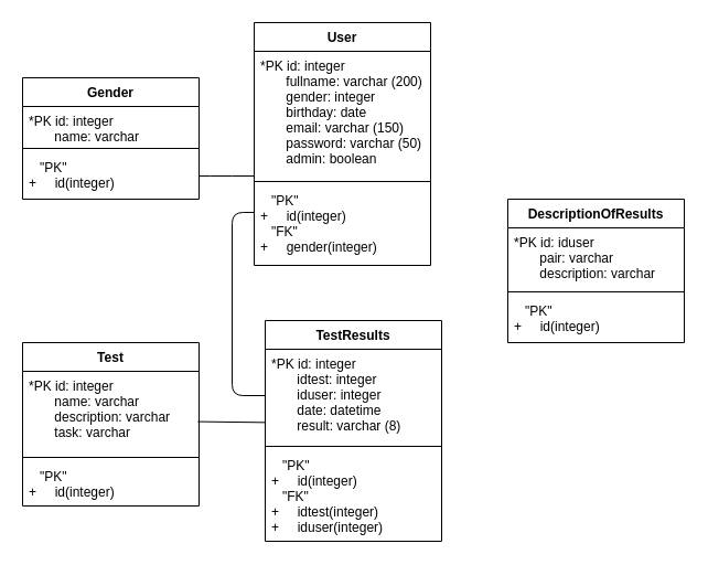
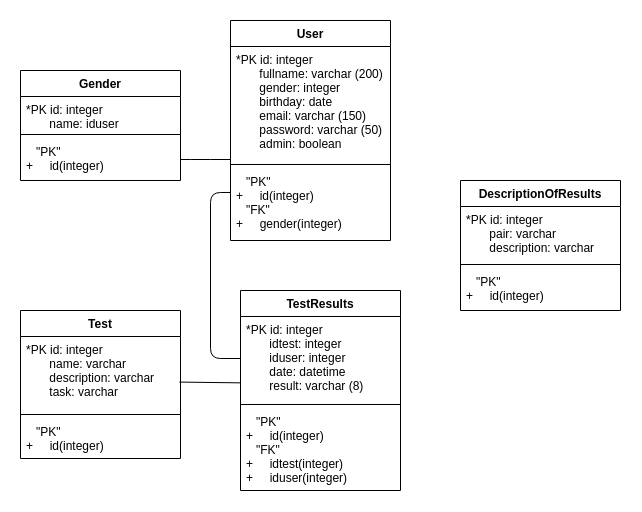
  <mxCell id="0" />
  <mxCell id="1" parent="0" />
  <mxCell id="2" value="DescriptionOfResults" style="swimlane;fontStyle=1;align=center;verticalAlign=top;childLayout=stackLayout;horizontal=1;startSize=26;horizontalStack=0;resizeParent=1;resizeParentMax=0;resizeLast=0;collapsible=1;marginBottom=0;" parent="1" vertex="1"><mxGeometry x="460" y="180" width="160" height="130" as="geometry" /></mxCell>
- <mxCell id="3" value="*PK id: iduser&#10;       pair: varchar&#10;       description: varchar" style="text;strokeColor=none;fillColor=none;align=left;verticalAlign=top;spacingLeft=4;spacingRight=4;overflow=hidden;rotatable=0;points=[[0,0.5],[1,0.5]];portConstraint=eastwest;" parent="2" vertex="1"><mxGeometry y="26" width="160" height="54" as="geometry" /></mxCell>
+ <mxCell id="3" value="*PK id: integer&#10;       pair: varchar&#10;       description: varchar" style="text;strokeColor=none;fillColor=none;align=left;verticalAlign=top;spacingLeft=4;spacingRight=4;overflow=hidden;rotatable=0;points=[[0,0.5],[1,0.5]];portConstraint=eastwest;" parent="2" vertex="1"><mxGeometry y="26" width="160" height="54" as="geometry" /></mxCell>
  <mxCell id="4" value="" style="line;strokeWidth=1;fillColor=none;align=left;verticalAlign=middle;spacingTop=-1;spacingLeft=3;spacingRight=3;rotatable=0;labelPosition=right;points=[];portConstraint=eastwest;" parent="2" vertex="1"><mxGeometry y="80" width="160" height="8" as="geometry" /></mxCell>
  <mxCell id="5" value="   &quot;PK&quot;&#10;+     id(integer)" style="text;strokeColor=none;fillColor=none;align=left;verticalAlign=top;spacingLeft=4;spacingRight=4;overflow=hidden;rotatable=0;points=[[0,0.5],[1,0.5]];portConstraint=eastwest;" parent="2" vertex="1"><mxGeometry y="88" width="160" height="42" as="geometry" /></mxCell>
  <mxCell id="6" value="User" style="swimlane;fontStyle=1;align=center;verticalAlign=top;childLayout=stackLayout;horizontal=1;startSize=26;horizontalStack=0;resizeParent=1;resizeParentMax=0;resizeLast=0;collapsible=1;marginBottom=0;" parent="1" vertex="1"><mxGeometry x="230" y="20" width="160" height="220" as="geometry" /></mxCell>
  <mxCell id="7" value="*PK id: integer&#10;       fullname: varchar (200)&#10;       gender: integer&#10;       birthday: date&#10;       email: varchar (150)&#10;       password: varchar (50)&#10;       admin: boolean" style="text;strokeColor=none;fillColor=none;align=left;verticalAlign=top;spacingLeft=4;spacingRight=4;overflow=hidden;rotatable=0;points=[[0,0.5],[1,0.5]];portConstraint=eastwest;" parent="6" vertex="1"><mxGeometry y="26" width="160" height="114" as="geometry" /></mxCell>
  <mxCell id="8" value="" style="line;strokeWidth=1;fillColor=none;align=left;verticalAlign=middle;spacingTop=-1;spacingLeft=3;spacingRight=3;rotatable=0;labelPosition=right;points=[];portConstraint=eastwest;" parent="6" vertex="1"><mxGeometry y="140" width="160" height="8" as="geometry" /></mxCell>
  <mxCell id="9" value="   &quot;PK&quot;&#10;+     id(integer)&#10;   &quot;FK&quot;&#10;+     gender(integer)" style="text;strokeColor=none;fillColor=none;align=left;verticalAlign=top;spacingLeft=4;spacingRight=4;overflow=hidden;rotatable=0;points=[[0,0.5],[1,0.5]];portConstraint=eastwest;" parent="6" vertex="1"><mxGeometry y="148" width="160" height="72" as="geometry" /></mxCell>
  <mxCell id="10" value="TestResults" style="swimlane;fontStyle=1;align=center;verticalAlign=top;childLayout=stackLayout;horizontal=1;startSize=26;horizontalStack=0;resizeParent=1;resizeParentMax=0;resizeLast=0;collapsible=1;marginBottom=0;" parent="1" vertex="1"><mxGeometry x="240" y="290" width="160" height="200" as="geometry" /></mxCell>
  <mxCell id="11" value="*PK id: integer&#10;       idtest: integer&#10;       iduser: integer&#10;       date: datetime&#10;       result: varchar (8)" style="text;strokeColor=none;fillColor=none;align=left;verticalAlign=top;spacingLeft=4;spacingRight=4;overflow=hidden;rotatable=0;points=[[0,0.5],[1,0.5]];portConstraint=eastwest;" parent="10" vertex="1"><mxGeometry y="26" width="160" height="84" as="geometry" /></mxCell>
  <mxCell id="12" value="" style="line;strokeWidth=1;fillColor=none;align=left;verticalAlign=middle;spacingTop=-1;spacingLeft=3;spacingRight=3;rotatable=0;labelPosition=right;points=[];portConstraint=eastwest;" parent="10" vertex="1"><mxGeometry y="110" width="160" height="8" as="geometry" /></mxCell>
  <mxCell id="13" value="   &quot;PK&quot;&#10;+     id(integer)&#10;   &quot;FK&quot;&#10;+     idtest(integer)&#10;+     iduser(integer)" style="text;strokeColor=none;fillColor=none;align=left;verticalAlign=top;spacingLeft=4;spacingRight=4;overflow=hidden;rotatable=0;points=[[0,0.5],[1,0.5]];portConstraint=eastwest;" parent="10" vertex="1"><mxGeometry y="118" width="160" height="82" as="geometry" /></mxCell>
  <mxCell id="14" value="Gender" style="swimlane;fontStyle=1;align=center;verticalAlign=top;childLayout=stackLayout;horizontal=1;startSize=26;horizontalStack=0;resizeParent=1;resizeParentMax=0;resizeLast=0;collapsible=1;marginBottom=0;" parent="1" vertex="1"><mxGeometry x="20" y="70" width="160" height="110" as="geometry" /></mxCell>
- <mxCell id="15" value="*PK id: integer&#10;       name: varchar" style="text;strokeColor=none;fillColor=none;align=left;verticalAlign=top;spacingLeft=4;spacingRight=4;overflow=hidden;rotatable=0;points=[[0,0.5],[1,0.5]];portConstraint=eastwest;" parent="14" vertex="1"><mxGeometry y="26" width="160" height="34" as="geometry" /></mxCell>
+ <mxCell id="15" value="*PK id: integer&#10;       name: iduser" style="text;strokeColor=none;fillColor=none;align=left;verticalAlign=top;spacingLeft=4;spacingRight=4;overflow=hidden;rotatable=0;points=[[0,0.5],[1,0.5]];portConstraint=eastwest;" parent="14" vertex="1"><mxGeometry y="26" width="160" height="34" as="geometry" /></mxCell>
  <mxCell id="16" value="" style="line;strokeWidth=1;fillColor=none;align=left;verticalAlign=middle;spacingTop=-1;spacingLeft=3;spacingRight=3;rotatable=0;labelPosition=right;points=[];portConstraint=eastwest;" parent="14" vertex="1"><mxGeometry y="60" width="160" height="8" as="geometry" /></mxCell>
  <mxCell id="17" value="   &quot;PK&quot;&#10;+     id(integer)" style="text;strokeColor=none;fillColor=none;align=left;verticalAlign=top;spacingLeft=4;spacingRight=4;overflow=hidden;rotatable=0;points=[[0,0.5],[1,0.5]];portConstraint=eastwest;" parent="14" vertex="1"><mxGeometry y="68" width="160" height="42" as="geometry" /></mxCell>
  <mxCell id="18" value="Test" style="swimlane;fontStyle=1;align=center;verticalAlign=top;childLayout=stackLayout;horizontal=1;startSize=26;horizontalStack=0;resizeParent=1;resizeParentMax=0;resizeLast=0;collapsible=1;marginBottom=0;" parent="1" vertex="1"><mxGeometry x="20" y="310" width="160" height="148" as="geometry" /></mxCell>
  <mxCell id="19" value="*PK id: integer&#10;       name: varchar&#10;       description: varchar&#10;       task: varchar" style="text;strokeColor=none;fillColor=none;align=left;verticalAlign=top;spacingLeft=4;spacingRight=4;overflow=hidden;rotatable=0;points=[[0,0.5],[1,0.5]];portConstraint=eastwest;" parent="18" vertex="1"><mxGeometry y="26" width="160" height="74" as="geometry" /></mxCell>
  <mxCell id="20" value="" style="line;strokeWidth=1;fillColor=none;align=left;verticalAlign=middle;spacingTop=-1;spacingLeft=3;spacingRight=3;rotatable=0;labelPosition=right;points=[];portConstraint=eastwest;" parent="18" vertex="1"><mxGeometry y="100" width="160" height="8" as="geometry" /></mxCell>
  <mxCell id="21" value="   &quot;PK&quot;&#10;+     id(integer)" style="text;strokeColor=none;fillColor=none;align=left;verticalAlign=top;spacingLeft=4;spacingRight=4;overflow=hidden;rotatable=0;points=[[0,0.5],[1,0.5]];portConstraint=eastwest;" parent="18" vertex="1"><mxGeometry y="108" width="160" height="40" as="geometry" /></mxCell>
  <mxCell id="22" value="" style="endArrow=none;html=1;exitX=1;exitY=0.5;exitDx=0;exitDy=0;" parent="1" source="17" edge="1"><mxGeometry width="50" height="50" relative="1" as="geometry"><mxPoint x="110" y="270" as="sourcePoint" /><mxPoint x="230" y="159" as="targetPoint" /><Array as="points"><mxPoint x="200" y="159" /></Array></mxGeometry></mxCell>
  <mxCell id="23" value="" style="endArrow=none;html=1;entryX=0.002;entryY=0.79;entryDx=0;entryDy=0;entryPerimeter=0;exitX=0.993;exitY=0.616;exitDx=0;exitDy=0;exitPerimeter=0;" parent="1" source="19" target="11" edge="1"><mxGeometry width="50" height="50" relative="1" as="geometry"><mxPoint x="180" y="440" as="sourcePoint" /><mxPoint x="460" y="220" as="targetPoint" /><Array as="points" /></mxGeometry></mxCell>
  <mxCell id="24" value="" style="endArrow=none;html=1;exitX=0;exitY=0.5;exitDx=0;exitDy=0;entryX=0;entryY=0.333;entryDx=0;entryDy=0;entryPerimeter=0;" parent="1" source="11" target="9" edge="1"><mxGeometry width="50" height="50" relative="1" as="geometry"><mxPoint x="290" y="300" as="sourcePoint" /><mxPoint x="340" y="250" as="targetPoint" /><Array as="points"><mxPoint x="210" y="358" /><mxPoint x="210" y="192" /></Array></mxGeometry></mxCell>
